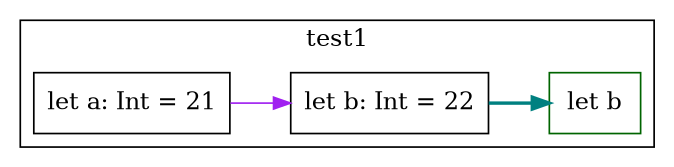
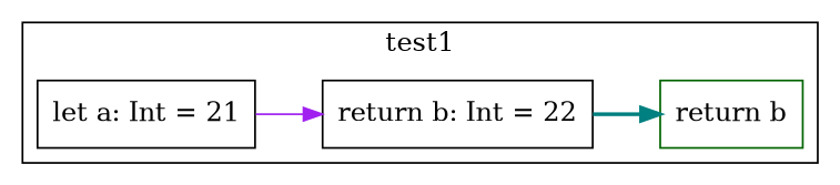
  digraph {
    rankdir=LR
    node [color=black shape=box]
    n1 [label="let a: Int = 21"]
-   n2 [label="let b: Int = 22"]
-   n3 [color=darkgreen label="let b"]
+   n2 [label="return b: Int = 22"]
+   n3 [color=darkgreen label="return b"]
    subgraph cluster_1 {
      label=test1
      n1
      n2
      n3
    }
    n1 -> n2 [color=purple style=solid]
    n2 -> n3 [color=teal style=bold]
  }
